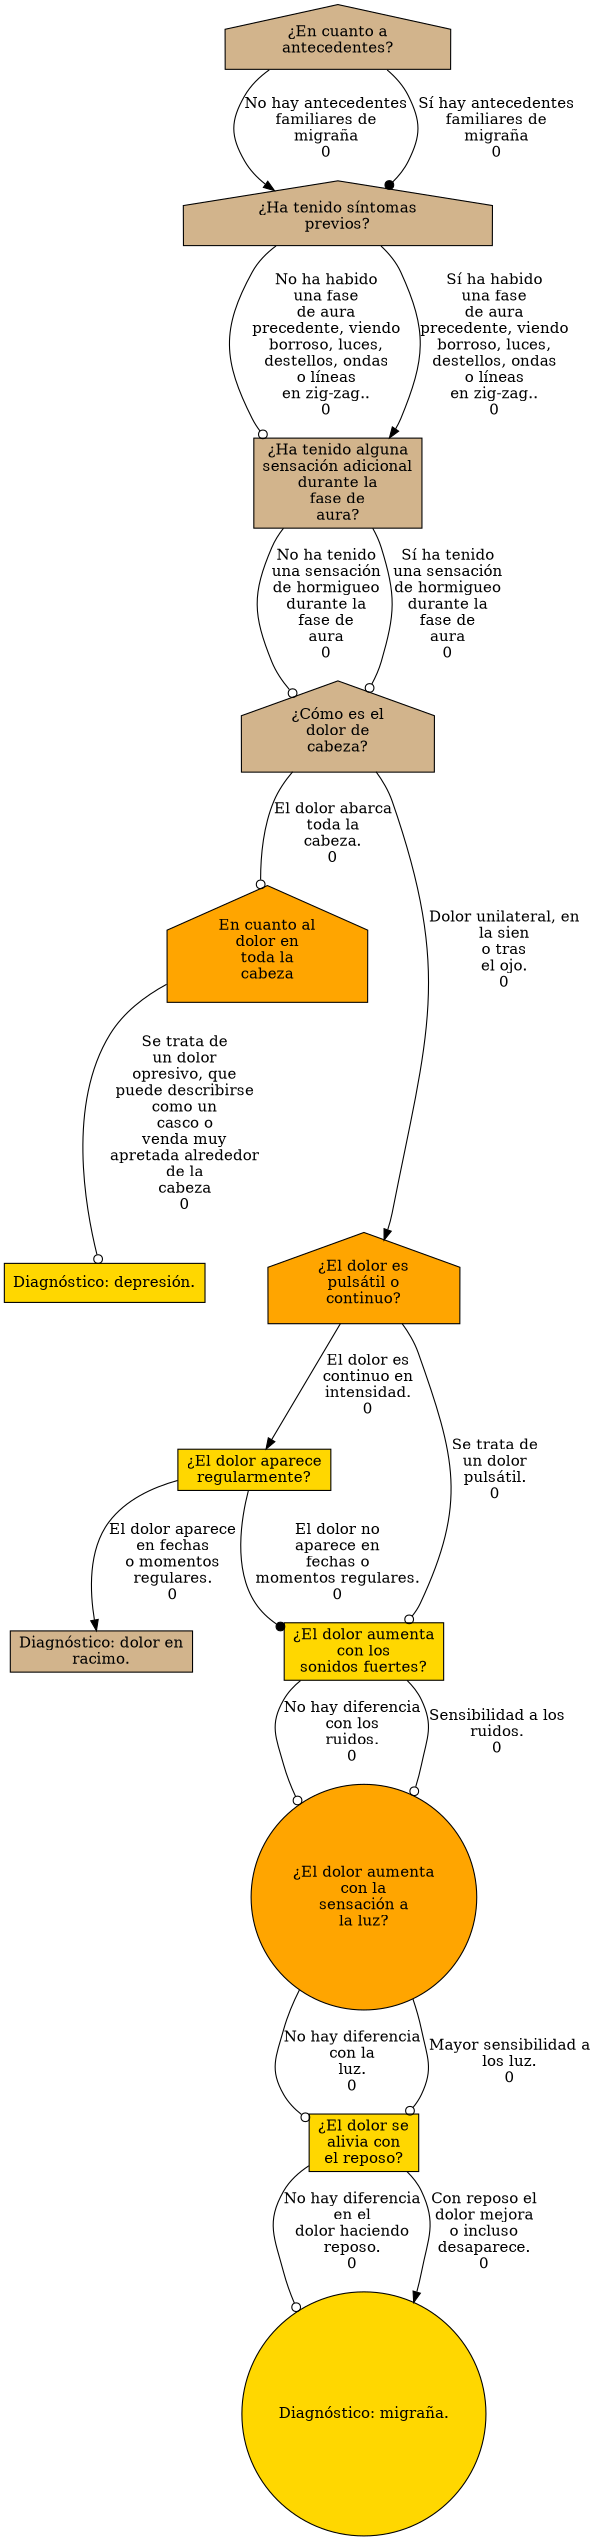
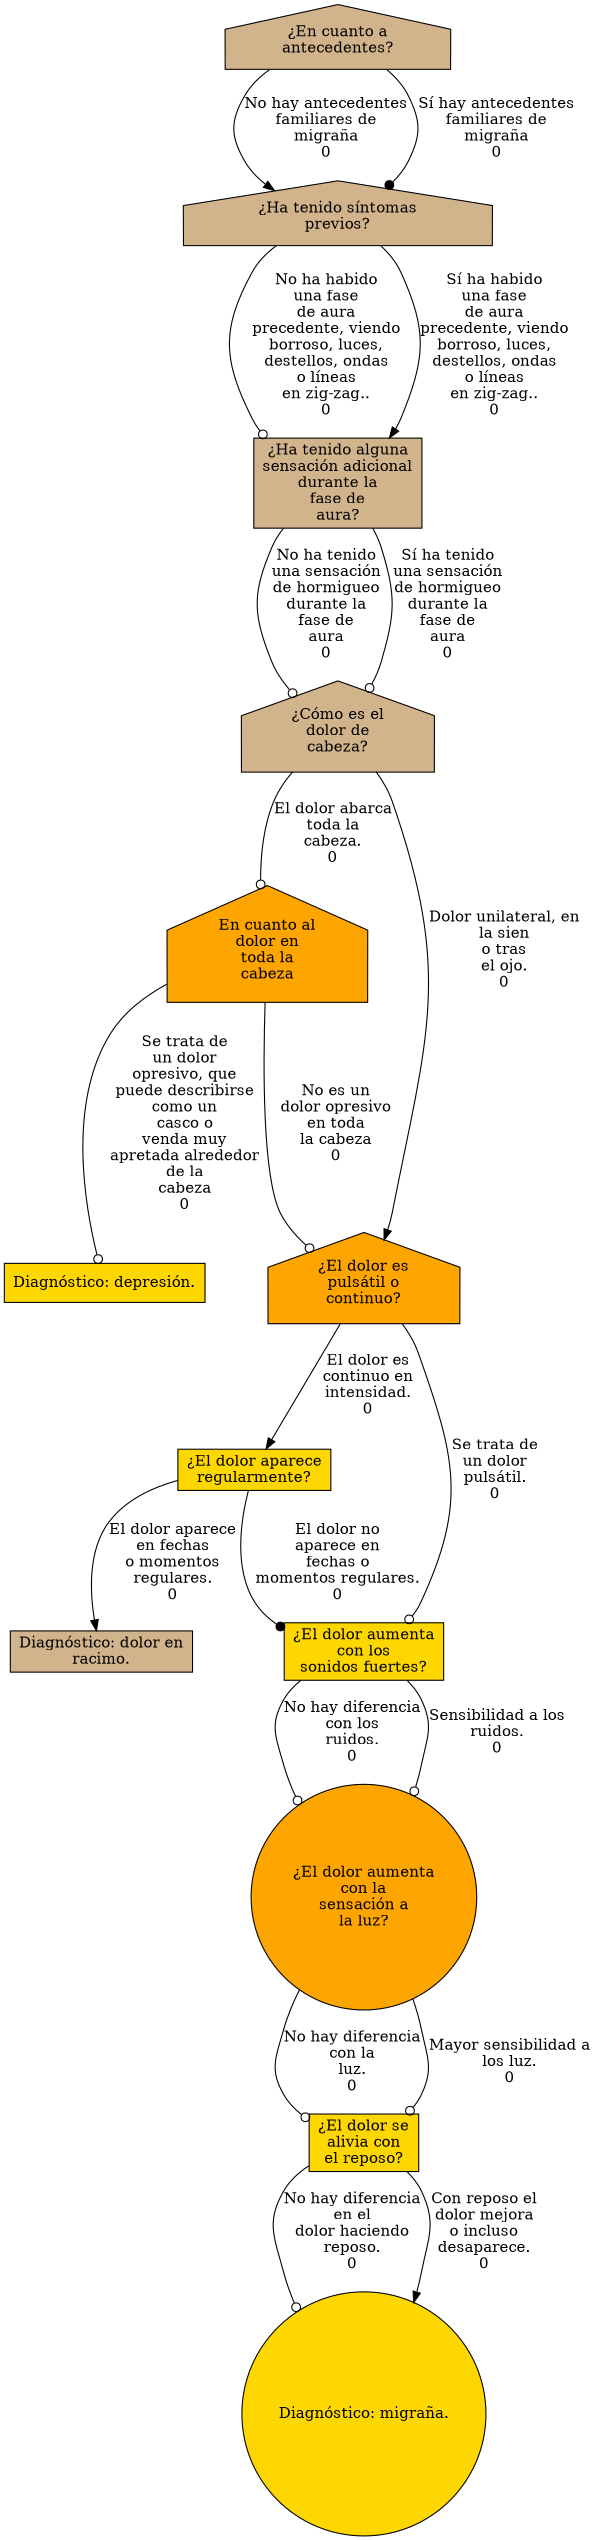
  digraph {
    node [fillcolor=tan shape=box style=filled]
    edge [arrowhead=odot]
    n1 [label="¿En cuanto a\nantecedentes?" shape=house]
    n2 [label="¿Ha tenido síntomas\nprevios?" shape=house]
    n3 [label="¿Ha tenido alguna\nsensación adicional\ndurante la\nfase de\naura?"]
    n4 [label="¿Cómo es el\ndolor de\ncabeza?" shape=house]
    n5 [fillcolor=orange label="En cuanto al\ndolor en\ntoda la\ncabeza" shape=house]
    n6 [fillcolor=orange label="¿El dolor es\npulsátil o\ncontinuo?" shape=house]
    n7 [fillcolor=gold label="Diagnóstico: depresión."]
    n8 [fillcolor=gold label="¿El dolor aparece\nregularmente?"]
    n9 [fillcolor=gold label="¿El dolor aumenta\ncon los\nsonidos fuertes?"]
    n10 [label="Diagnóstico: dolor en\nracimo."]
    n11 [fillcolor=orange label="¿El dolor aumenta\ncon la\nsensación a\nla luz?" shape=circle]
    n12 [fillcolor=gold label="¿El dolor se\nalivia con\nel reposo?"]
    n13 [fillcolor=gold label="Diagnóstico: migraña." shape=circle]
    n1 -> n2 [arrowhead=normal label="No hay antecedentes\nfamiliares de\nmigraña\n0"]
    n1 -> n2 [arrowhead=dot label="Sí hay antecedentes\nfamiliares de\nmigraña\n0"]
    n2 -> n3 [label="No ha habido\nuna fase\nde aura\nprecedente, viendo\nborroso, luces,\ndestellos, ondas\no líneas\nen zig-zag..\n0"]
    n2 -> n3 [arrowhead=normal label="Sí ha habido\nuna fase\nde aura\nprecedente, viendo\nborroso, luces,\ndestellos, ondas\no líneas\nen zig-zag..\n0"]
    n3 -> n4 [label="No ha tenido\nuna sensación\nde hormigueo\ndurante la\nfase de\naura\n0"]
    n3 -> n4 [label="Sí ha tenido\nuna sensación\nde hormigueo\ndurante la\nfase de\naura\n0"]
    n4 -> n5 [label="El dolor abarca\ntoda la\ncabeza.\n0"]
    n4 -> n6 [arrowhead=normal label="Dolor unilateral, en\nla sien\no tras\nel ojo.\n0"]
+   n5 -> n6 [label="No es un\ndolor opresivo\nen toda\nla cabeza\n0"]
    n5 -> n7 [label="Se trata de\nun dolor\nopresivo, que\npuede describirse\ncomo un\ncasco o\nvenda muy\napretada alrededor\nde la\ncabeza\n0"]
    n6 -> n8 [arrowhead=normal label="El dolor es\ncontinuo en\nintensidad.\n0"]
    n6 -> n9 [label="Se trata de\nun dolor\npulsátil.\n0"]
    n8 -> n9 [arrowhead=dot label="El dolor no\naparece en\nfechas o\nmomentos regulares.\n0"]
    n8 -> n10 [arrowhead=normal label="El dolor aparece\nen fechas\no momentos\nregulares.\n0"]
    n9 -> n11 [label="No hay diferencia\ncon los\nruidos.\n0"]
    n9 -> n11 [label="Sensibilidad a los\nruidos.\n0"]
    n11 -> n12 [label="No hay diferencia\ncon la\nluz.\n0"]
    n11 -> n12 [label="Mayor sensibilidad a\nlos luz.\n0"]
    n12 -> n13 [label="No hay diferencia\nen el\ndolor haciendo\nreposo.\n0"]
    n12 -> n13 [arrowhead=normal label="Con reposo el\ndolor mejora\no incluso\ndesaparece.\n0"]
  }
